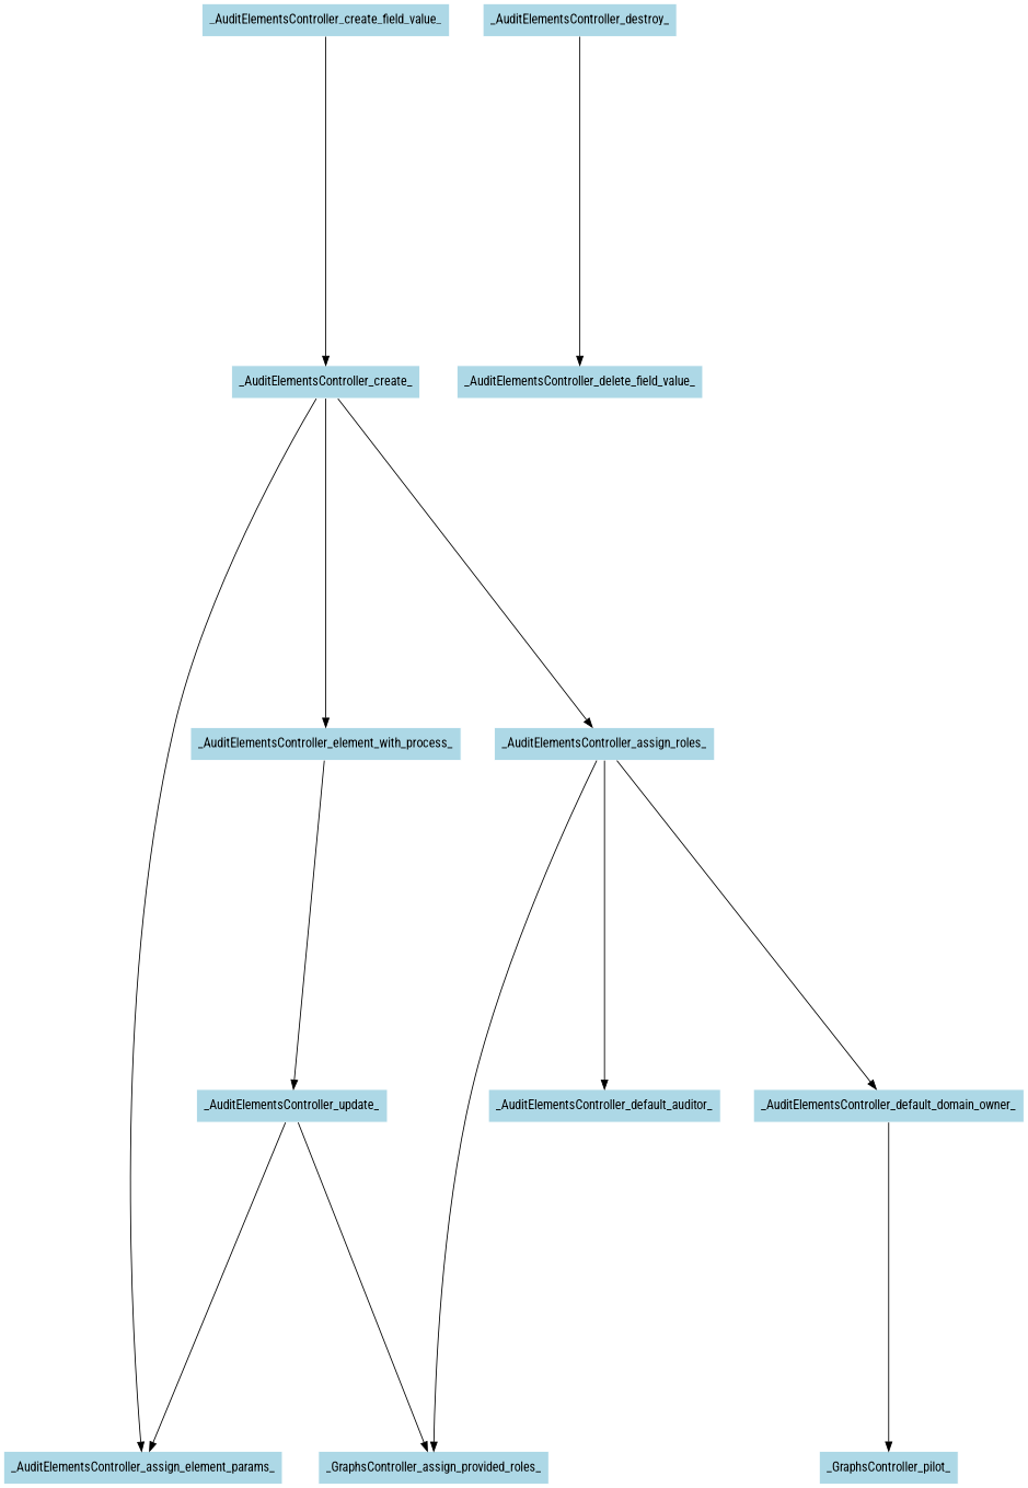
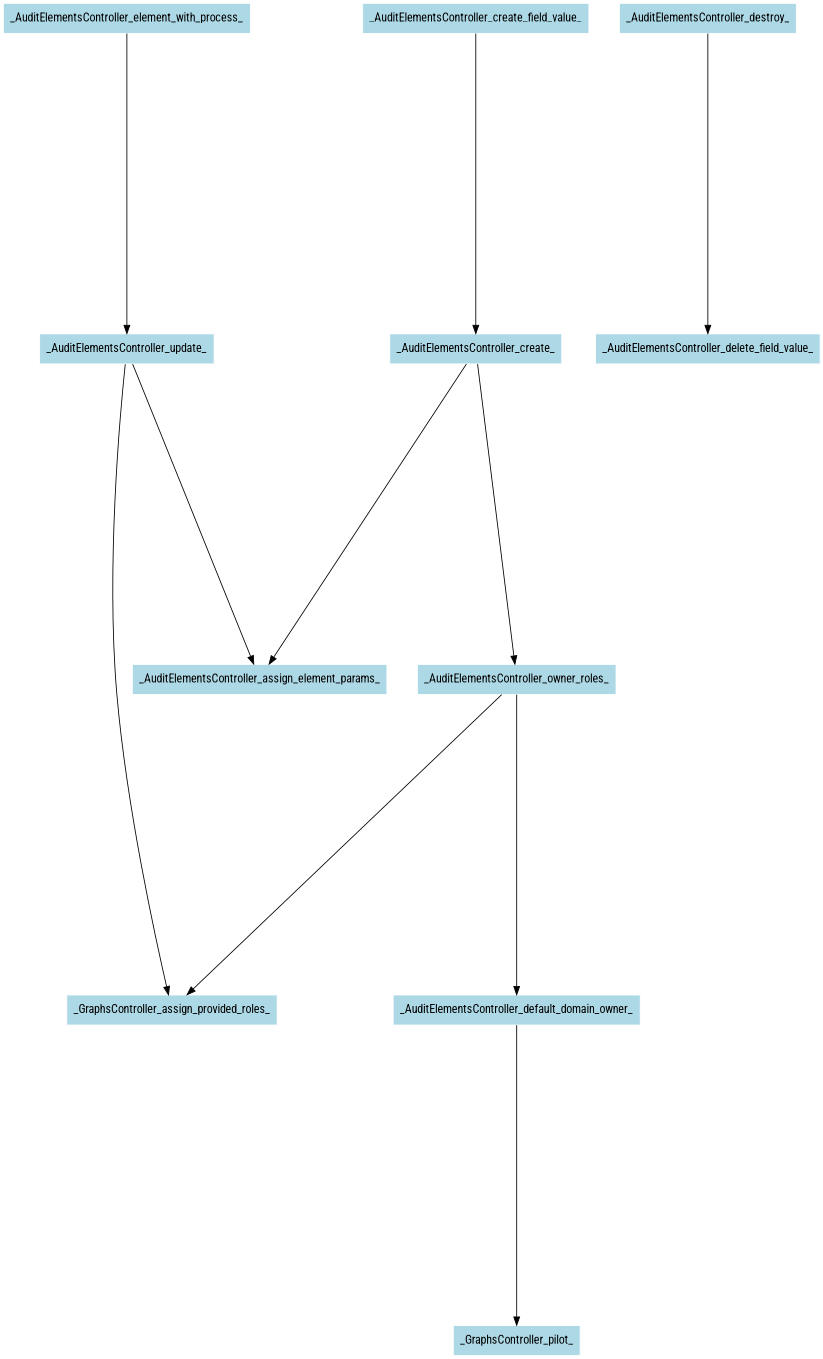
  digraph {
    fontname="Roboto Condensed"
    nodesep=0.5
    ranksep=5
    node [color=white fillcolor=lightblue fontname="Roboto Condensed" shape=box style=filled]
    edge [fontname="Roboto Condensed"]
    n1 [label=_AuditElementsController_assign_element_params_]
    _AuditElementsController_create_
    _AuditElementsController_element_with_process_
-   _AuditElementsController_assign_roles_
+   _AuditElementsController_assign_roles_ [label=_AuditElementsController_owner_roles_]
    _AuditElementsController_update_
    n6 [label=_GraphsController_assign_provided_roles_]
-   _AuditElementsController_default_auditor_
    _AuditElementsController_default_domain_owner_
    _AuditElementsController_create_field_value_
    _GraphsController_pilot_
    _AuditElementsController_destroy_
    _AuditElementsController_delete_field_value_
    _AuditElementsController_create_ -> n1
-   _AuditElementsController_create_ -> _AuditElementsController_element_with_process_
    _AuditElementsController_create_ -> _AuditElementsController_assign_roles_
    _AuditElementsController_element_with_process_ -> _AuditElementsController_update_
    _AuditElementsController_assign_roles_ -> n6
-   _AuditElementsController_assign_roles_ -> _AuditElementsController_default_auditor_
    _AuditElementsController_assign_roles_ -> _AuditElementsController_default_domain_owner_
    _AuditElementsController_update_ -> n1
    _AuditElementsController_update_ -> n6
    _AuditElementsController_default_domain_owner_ -> _GraphsController_pilot_
    _AuditElementsController_create_field_value_ -> _AuditElementsController_create_
    _AuditElementsController_destroy_ -> _AuditElementsController_delete_field_value_
  }
